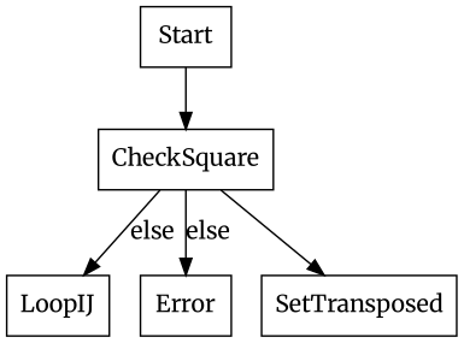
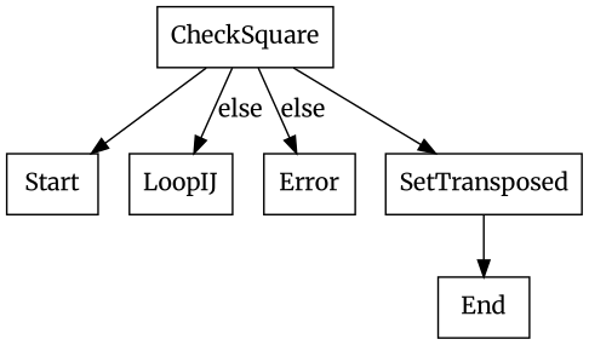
  digraph {
    fontname=Merriweather
    node [fontname=Merriweather shape=box]
    edge [fontname=Merriweather]
    Start
    CheckSquare
    LoopIJ
    Error
    SetTransposed
-   Start -> CheckSquare
+   End
+   CheckSquare -> Start
    CheckSquare -> LoopIJ [label=else]
    CheckSquare -> Error [label=else]
    CheckSquare -> SetTransposed
+   SetTransposed -> End
  }
